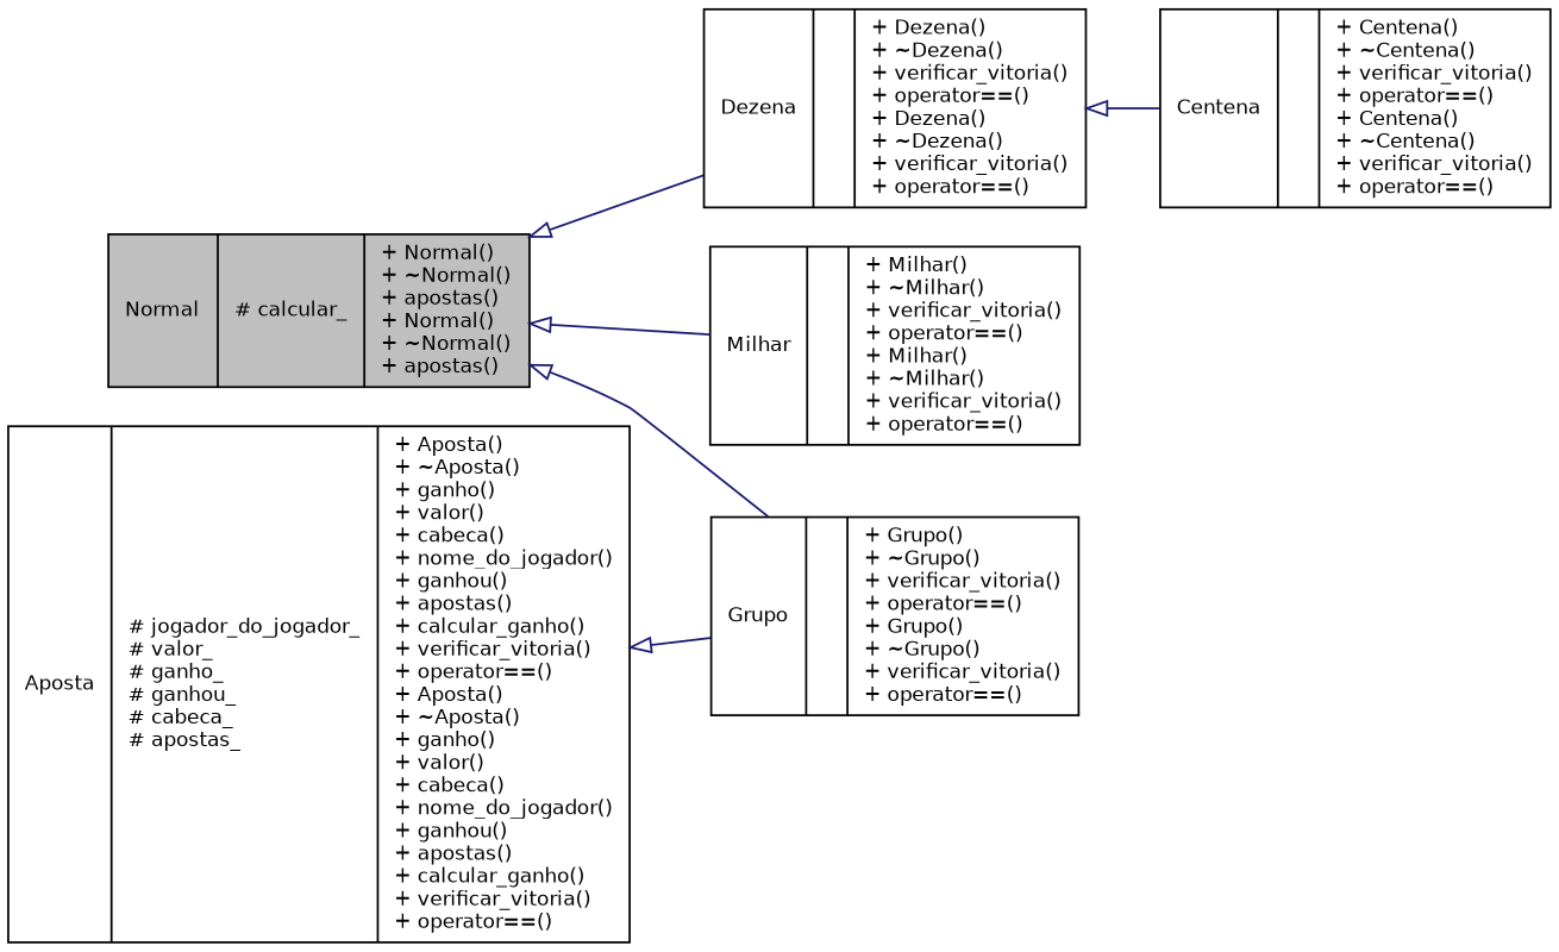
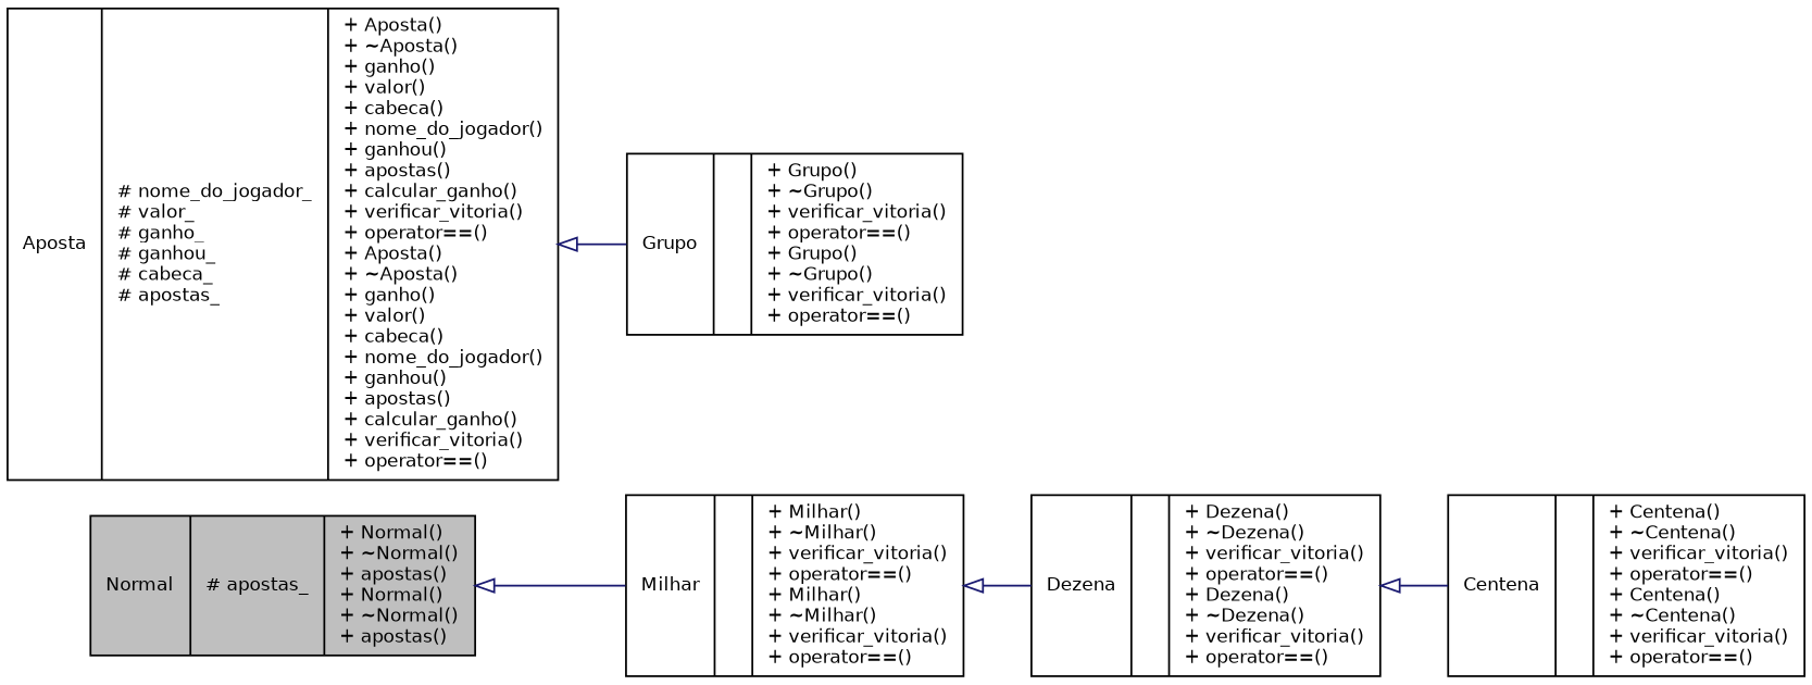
  digraph {
    rankdir=LR
    node [color=black fillcolor=white fontname=Helvetica fontsize=10 shape=record style=filled]
    edge [arrowtail=onormal color=midnightblue dir=back fontname=Helvetica fontsize=10 labelfontname=Helvetica labelfontsize=10 style=solid]
-   n1 [fillcolor=grey75 fontcolor=black height=0.2 label="{Normal\n|# calcular_\l|+ Normal()\l+ ~Normal()\l+ apostas()\l+ Normal()\l+ ~Normal()\l+ apostas()\l}" width=0.4]
+   n1 [fillcolor=grey75 fontcolor=black height=0.2 label="{Normal\n|# apostas_\l|+ Normal()\l+ ~Normal()\l+ apostas()\l+ Normal()\l+ ~Normal()\l+ apostas()\l}" width=0.4]
    n2 [height=0.2 label="{Dezena\n||+ Dezena()\l+ ~Dezena()\l+ verificar_vitoria()\l+ operator==()\l+ Dezena()\l+ ~Dezena()\l+ verificar_vitoria()\l+ operator==()\l}" width=0.4]
    n3 [height=0.2 label="{Grupo\n||+ Grupo()\l+ ~Grupo()\l+ verificar_vitoria()\l+ operator==()\l+ Grupo()\l+ ~Grupo()\l+ verificar_vitoria()\l+ operator==()\l}" width=0.4]
    n4 [height=0.2 label="{Milhar\n||+ Milhar()\l+ ~Milhar()\l+ verificar_vitoria()\l+ operator==()\l+ Milhar()\l+ ~Milhar()\l+ verificar_vitoria()\l+ operator==()\l}" width=0.4]
    n5 [height=0.2 label="{Centena\n||+ Centena()\l+ ~Centena()\l+ verificar_vitoria()\l+ operator==()\l+ Centena()\l+ ~Centena()\l+ verificar_vitoria()\l+ operator==()\l}" width=0.4]
-   n6 [height=0.2 label="{Aposta\n|# jogador_do_jogador_\l# valor_\l# ganho_\l# ganhou_\l# cabeca_\l# apostas_\l|+ Aposta()\l+ ~Aposta()\l+ ganho()\l+ valor()\l+ cabeca()\l+ nome_do_jogador()\l+ ganhou()\l+ apostas()\l+ calcular_ganho()\l+ verificar_vitoria()\l+ operator==()\l+ Aposta()\l+ ~Aposta()\l+ ganho()\l+ valor()\l+ cabeca()\l+ nome_do_jogador()\l+ ganhou()\l+ apostas()\l+ calcular_ganho()\l+ verificar_vitoria()\l+ operator==()\l}" width=0.4]
-   n1 -> n2
-   n1 -> n3
+   n6 [height=0.2 label="{Aposta\n|# nome_do_jogador_\l# valor_\l# ganho_\l# ganhou_\l# cabeca_\l# apostas_\l|+ Aposta()\l+ ~Aposta()\l+ ganho()\l+ valor()\l+ cabeca()\l+ nome_do_jogador()\l+ ganhou()\l+ apostas()\l+ calcular_ganho()\l+ verificar_vitoria()\l+ operator==()\l+ Aposta()\l+ ~Aposta()\l+ ganho()\l+ valor()\l+ cabeca()\l+ nome_do_jogador()\l+ ganhou()\l+ apostas()\l+ calcular_ganho()\l+ verificar_vitoria()\l+ operator==()\l}" width=0.4]
+   n4 -> n2
    n1 -> n4
    n2 -> n5
    n6 -> n3
  }
